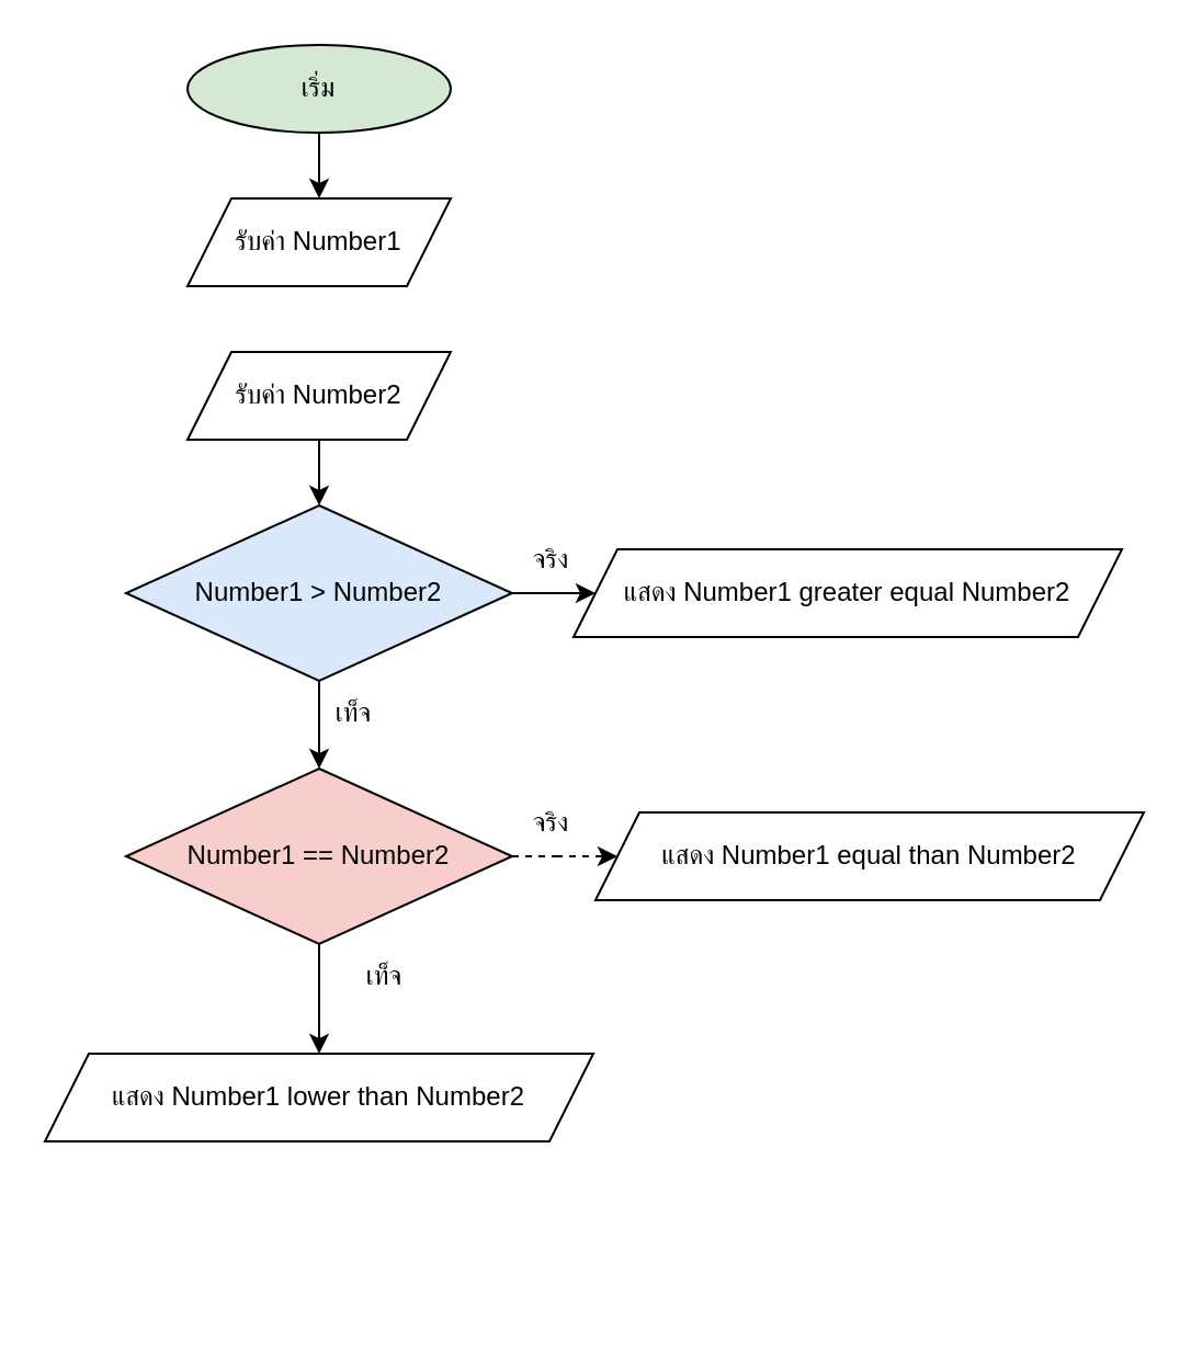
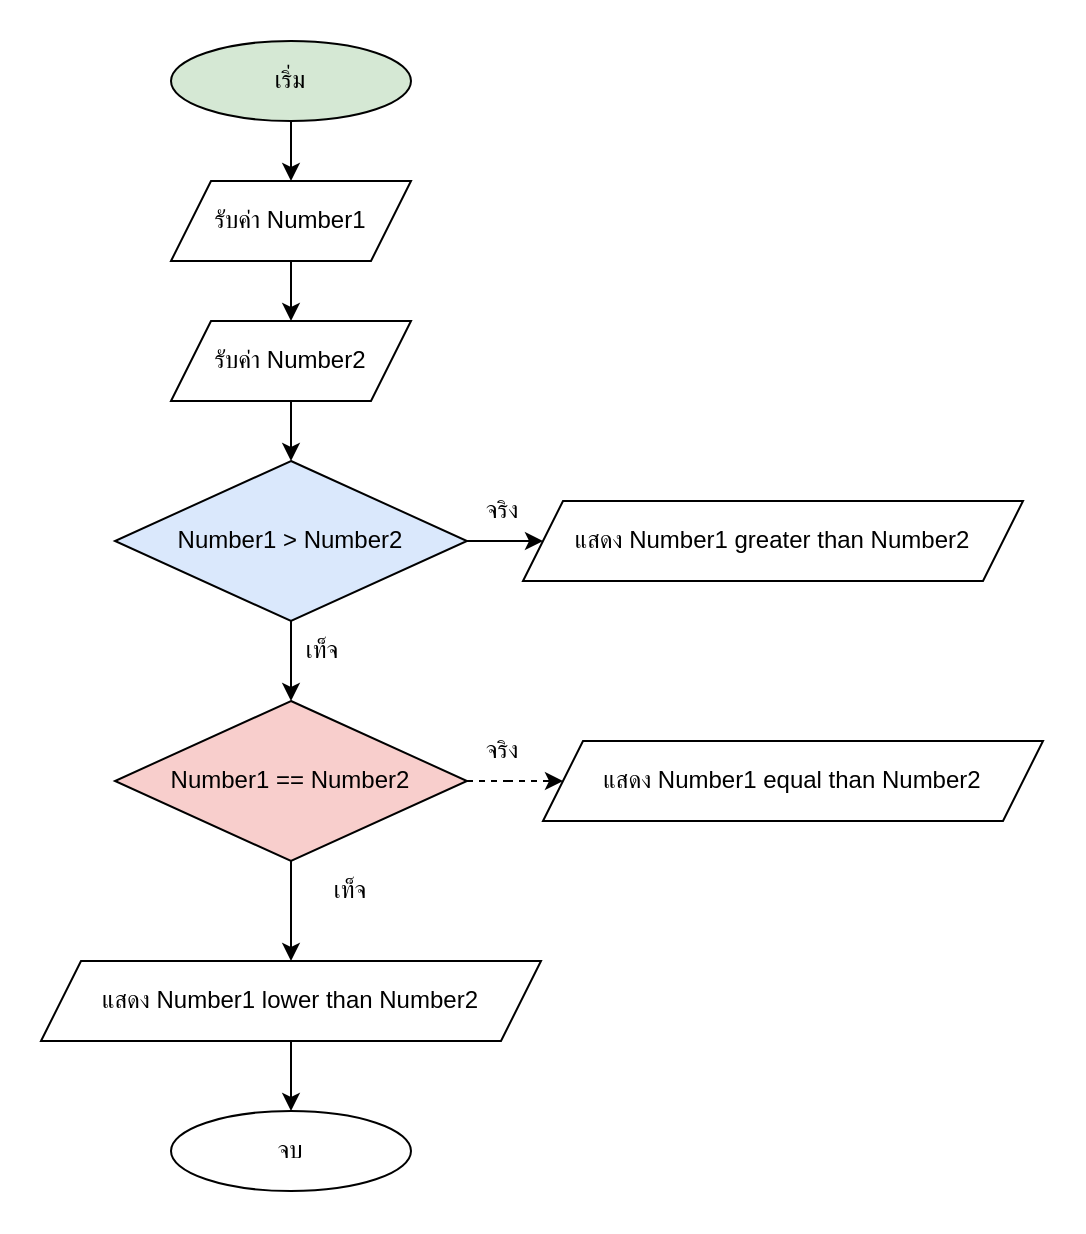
  <mxCell id="0" />
  <mxCell id="1" parent="0" />
  <mxCell id="2" value="" style="edgeStyle=orthogonalEdgeStyle;rounded=0;orthogonalLoop=1;jettySize=auto;html=1;" edge="1" parent="1" source="3" target="5"><mxGeometry relative="1" as="geometry" /></mxCell>
  <mxCell id="3" value="เริ่ม" style="ellipse;whiteSpace=wrap;html=1;fillColor=#d5e8d4;" vertex="1" parent="1"><mxGeometry x="85" y="20" width="120" height="40" as="geometry" /></mxCell>
+ <mxCell id="4" value="" style="edgeStyle=orthogonalEdgeStyle;rounded=0;orthogonalLoop=1;jettySize=auto;html=1;" edge="1" parent="1" source="5" target="7"><mxGeometry relative="1" as="geometry" /></mxCell>
  <mxCell id="5" value="รับค่า Number1" style="shape=parallelogram;perimeter=parallelogramPerimeter;whiteSpace=wrap;html=1;fixedSize=1;" vertex="1" parent="1"><mxGeometry x="85" y="90" width="120" height="40" as="geometry" /></mxCell>
  <mxCell id="6" value="" style="edgeStyle=orthogonalEdgeStyle;rounded=0;orthogonalLoop=1;jettySize=auto;html=1;" edge="1" parent="1" source="7" target="10"><mxGeometry relative="1" as="geometry" /></mxCell>
  <mxCell id="7" value="รับค่า Number2" style="shape=parallelogram;perimeter=parallelogramPerimeter;whiteSpace=wrap;html=1;fixedSize=1;" vertex="1" parent="1"><mxGeometry x="85" y="160" width="120" height="40" as="geometry" /></mxCell>
  <mxCell id="8" value="" style="edgeStyle=orthogonalEdgeStyle;rounded=0;orthogonalLoop=1;jettySize=auto;html=1;" edge="1" parent="1" source="10" target="11"><mxGeometry relative="1" as="geometry" /></mxCell>
  <mxCell id="9" value="" style="edgeStyle=orthogonalEdgeStyle;rounded=0;orthogonalLoop=1;jettySize=auto;html=1;" edge="1" parent="1" source="10" target="14"><mxGeometry relative="1" as="geometry" /></mxCell>
  <mxCell id="10" value="Number1 &amp;gt; Number2" style="rhombus;whiteSpace=wrap;html=1;fillColor=#dae8fc;" vertex="1" parent="1"><mxGeometry x="57" y="230" width="176" height="80" as="geometry" /></mxCell>
- <mxCell id="11" value="แสดง&amp;nbsp;Number1 greater equal Number2" style="shape=parallelogram;perimeter=parallelogramPerimeter;whiteSpace=wrap;html=1;fixedSize=1;" vertex="1" parent="1"><mxGeometry x="261" y="250" width="250" height="40" as="geometry" /></mxCell>
+ <mxCell id="11" value="แสดง&amp;nbsp;Number1 greater than Number2" style="shape=parallelogram;perimeter=parallelogramPerimeter;whiteSpace=wrap;html=1;fixedSize=1;" vertex="1" parent="1"><mxGeometry x="261" y="250" width="250" height="40" as="geometry" /></mxCell>
  <mxCell id="12" value="" style="edgeStyle=orthogonalEdgeStyle;rounded=0;orthogonalLoop=1;jettySize=auto;html=1;dashed=1;" edge="1" parent="1" source="14" target="15"><mxGeometry relative="1" as="geometry" /></mxCell>
  <mxCell id="13" value="" style="edgeStyle=orthogonalEdgeStyle;rounded=0;orthogonalLoop=1;jettySize=auto;html=1;" edge="1" parent="1" source="14" target="17"><mxGeometry relative="1" as="geometry" /></mxCell>
  <mxCell id="14" value="Number1 == Number2" style="rhombus;whiteSpace=wrap;html=1;fillColor=#f8cecc;" vertex="1" parent="1"><mxGeometry x="57" y="350" width="176" height="80" as="geometry" /></mxCell>
  <mxCell id="15" value="แสดง&amp;nbsp;Number1 equal than Number2" style="shape=parallelogram;perimeter=parallelogramPerimeter;whiteSpace=wrap;html=1;fixedSize=1;" vertex="1" parent="1"><mxGeometry x="271" y="370" width="250" height="40" as="geometry" /></mxCell>
+ <mxCell id="16" value="" style="edgeStyle=orthogonalEdgeStyle;rounded=0;orthogonalLoop=1;jettySize=auto;html=1;" edge="1" parent="1" source="17" target="22"><mxGeometry relative="1" as="geometry" /></mxCell>
  <mxCell id="17" value="แสดง&amp;nbsp;Number1 lower than Number2" style="shape=parallelogram;perimeter=parallelogramPerimeter;whiteSpace=wrap;html=1;fixedSize=1;" vertex="1" parent="1"><mxGeometry x="20" y="480" width="250" height="40" as="geometry" /></mxCell>
  <mxCell id="18" value="จริง" style="text;html=1;align=center;verticalAlign=middle;whiteSpace=wrap;rounded=0;" vertex="1" parent="1"><mxGeometry x="221" y="240" width="60" height="30" as="geometry" /></mxCell>
  <mxCell id="19" value="จริง" style="text;html=1;align=center;verticalAlign=middle;whiteSpace=wrap;rounded=0;" vertex="1" parent="1"><mxGeometry x="221" y="360" width="60" height="30" as="geometry" /></mxCell>
  <mxCell id="20" value="เท็จ" style="text;html=1;align=center;verticalAlign=middle;whiteSpace=wrap;rounded=0;" vertex="1" parent="1"><mxGeometry x="145" y="430" width="60" height="30" as="geometry" /></mxCell>
  <mxCell id="21" value="เท็จ" style="text;html=1;align=center;verticalAlign=middle;whiteSpace=wrap;rounded=0;" vertex="1" parent="1"><mxGeometry x="131" y="310" width="60" height="30" as="geometry" /></mxCell>
+ <mxCell id="22" value="จบ" style="ellipse;whiteSpace=wrap;html=1;" vertex="1" parent="1"><mxGeometry x="85" y="555" width="120" height="40" as="geometry" /></mxCell>
